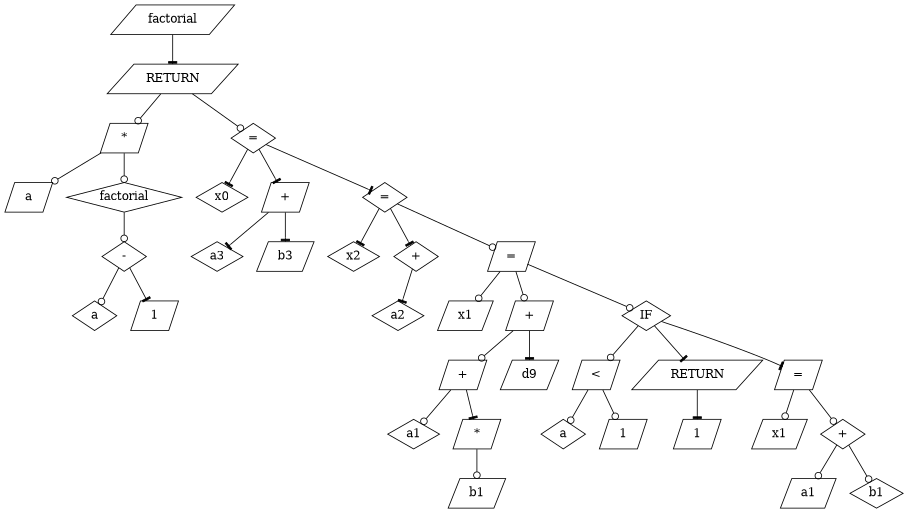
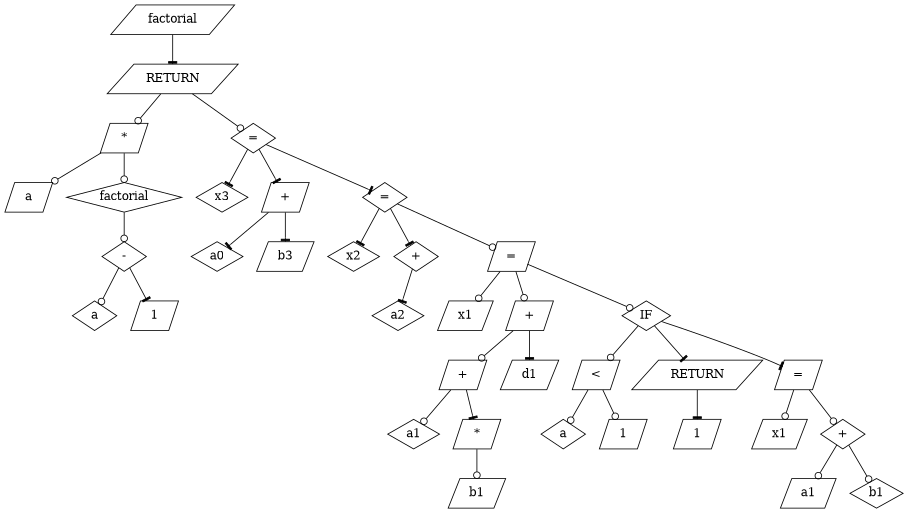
  digraph {
    node [shape=parallelogram]
    edge [arrowhead=odot]
    n1 [label=factorial]
    n2 [label=RETURN]
    n3 [label="*"]
    n4 [label="=" shape=diamond]
    n5 [label=a]
    n6 [label=factorial shape=diamond]
-   n7 [label=x0 shape=diamond]
+   n7 [label=x3 shape=diamond]
    n8 [label="+"]
    n9 [label="=" shape=diamond]
    n10 [label="-" shape=diamond]
-   n11 [label=a3 shape=diamond]
+   n11 [label=a0 shape=diamond]
    n12 [label=b3]
    n13 [label=x2 shape=diamond]
    n14 [label="+" shape=diamond]
    n15 [label="="]
    n16 [label=a shape=diamond]
    n17 [label=1]
    n18 [label=a2 shape=diamond]
    n19 [label=x1]
    n20 [label="+"]
    n21 [label=IF shape=diamond]
    n22 [label="+"]
-   n23 [label=d9]
+   n23 [label=d1]
    n24 [label="<"]
    n25 [label=RETURN]
    n26 [label="="]
    n27 [label=a1 shape=diamond]
    n28 [label="*"]
    n29 [label=a shape=diamond]
    n30 [label=1]
    n31 [label=1]
    n32 [label=x1]
    n33 [label="+" shape=diamond]
    n34 [label=b1]
    n35 [label=a1]
    n36 [label=b1 shape=diamond]
    n1 -> n2 [arrowhead=tee]
    n2 -> n3
    n2 -> n4
    n3 -> n5
    n3 -> n6
    n4 -> n7 [arrowhead=tee]
    n4 -> n8 [arrowhead=tee]
    n4 -> n9 [arrowhead=tee]
    n6 -> n10
    n8 -> n11 [arrowhead=tee]
    n8 -> n12 [arrowhead=tee]
    n9 -> n13 [arrowhead=tee]
    n9 -> n14 [arrowhead=tee]
    n9 -> n15
    n10 -> n16
    n10 -> n17 [arrowhead=tee]
    n14 -> n18 [arrowhead=tee]
    n15 -> n19
    n15 -> n20
    n15 -> n21
    n20 -> n22
    n20 -> n23 [arrowhead=tee]
    n21 -> n24
    n21 -> n25 [arrowhead=tee]
    n21 -> n26 [arrowhead=tee]
    n22 -> n27
    n22 -> n28 [arrowhead=tee]
    n24 -> n29
    n24 -> n30
    n25 -> n31 [arrowhead=tee]
    n26 -> n32
    n26 -> n33
    n28 -> n34
    n33 -> n35
    n33 -> n36
  }
